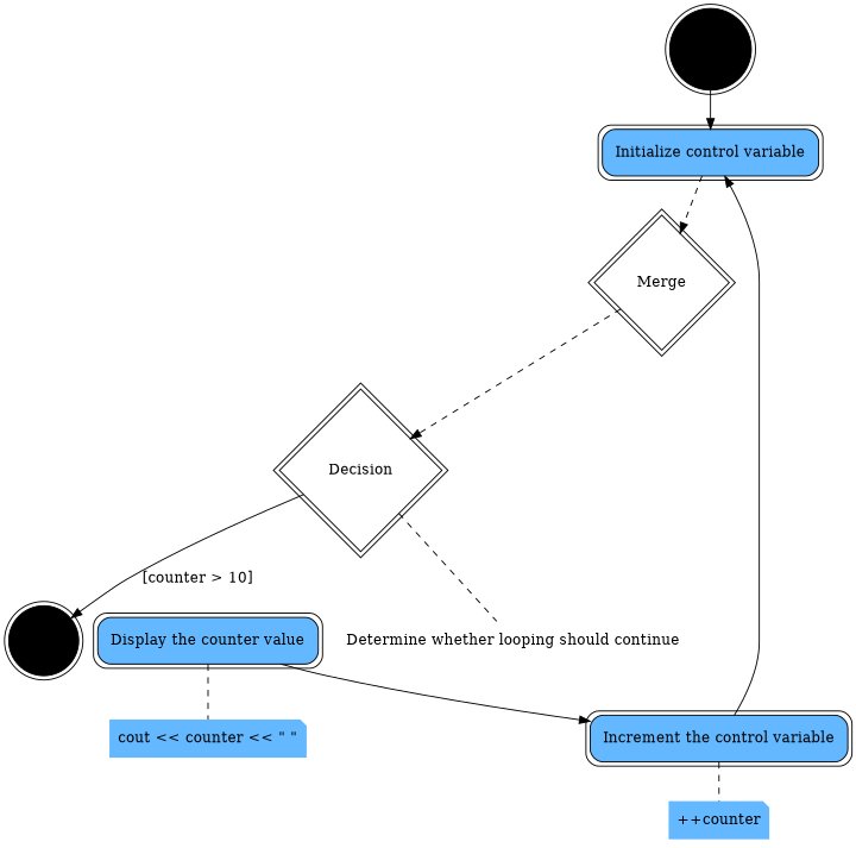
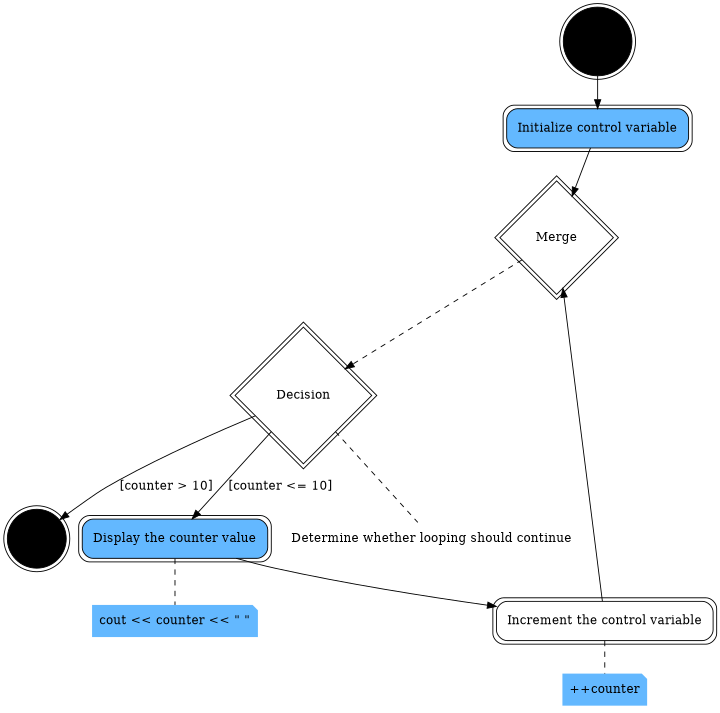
  strict digraph {
    node [fillcolor=steelblue1 orientation=0 peripheries=2 shape=rect style=filled]
    Start [fillcolor=black shape=circle]
    End [fillcolor=black shape=circle]
    Merge [fillcolor=white orientation=45 shape=square]
    Decision [fillcolor=white orientation=45 shape=square]
    n5 [label="Initialize control variable" style="filled,rounded"]
    n6 [label="Display the counter value" style="filled,rounded"]
-   n7 [label="Increment the control variable" style="filled,rounded"]
+   n7 [fillcolor=white label="Increment the control variable" style="filled,rounded"]
    n8 [fillcolor=white label="Determine whether looping should continue" peripheries=0 shape=note orientation=""]
    n9 [label="cout << counter << \" \"" peripheries=0 shape=note orientation=""]
    n10 [label="++counter" peripheries=0 shape=note orientation=""]
    subgraph sub_1 {
      Start
      End
      Merge
      Decision
      n5
      n6
      n7
    }
    subgraph sub_2 {
      n8
      n9
      n10
    }
    Start -> n5
    Merge -> Decision [style=dashed]
    Decision -> End [label="[counter > 10]"]
+   Decision -> n6 [label="[counter <= 10]"]
    Decision -> n8 [arrowhead=none style=dashed]
-   n5 -> Merge [style=dashed]
+   n5 -> Merge
    n6 -> n7
    n6 -> n9 [arrowhead=none style=dashed]
-   n7 -> n5
+   n7 -> Merge
    n7 -> n10 [arrowhead=none style=dashed]
  }
